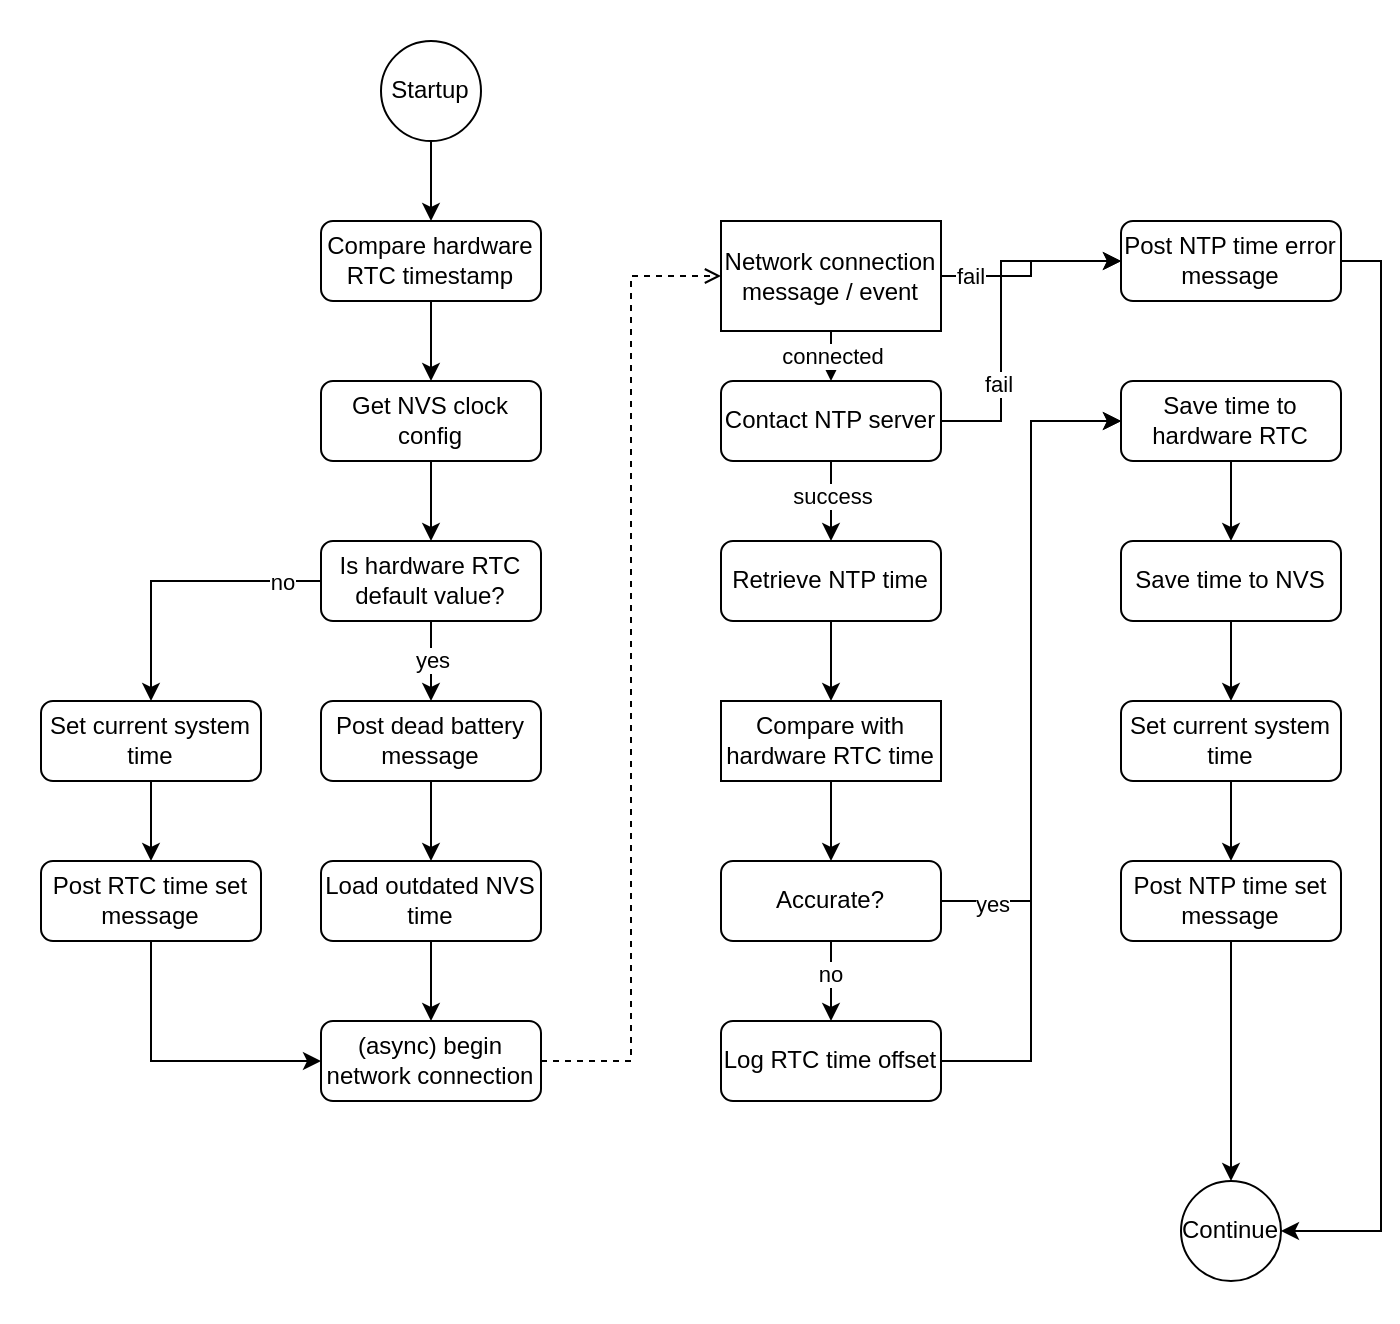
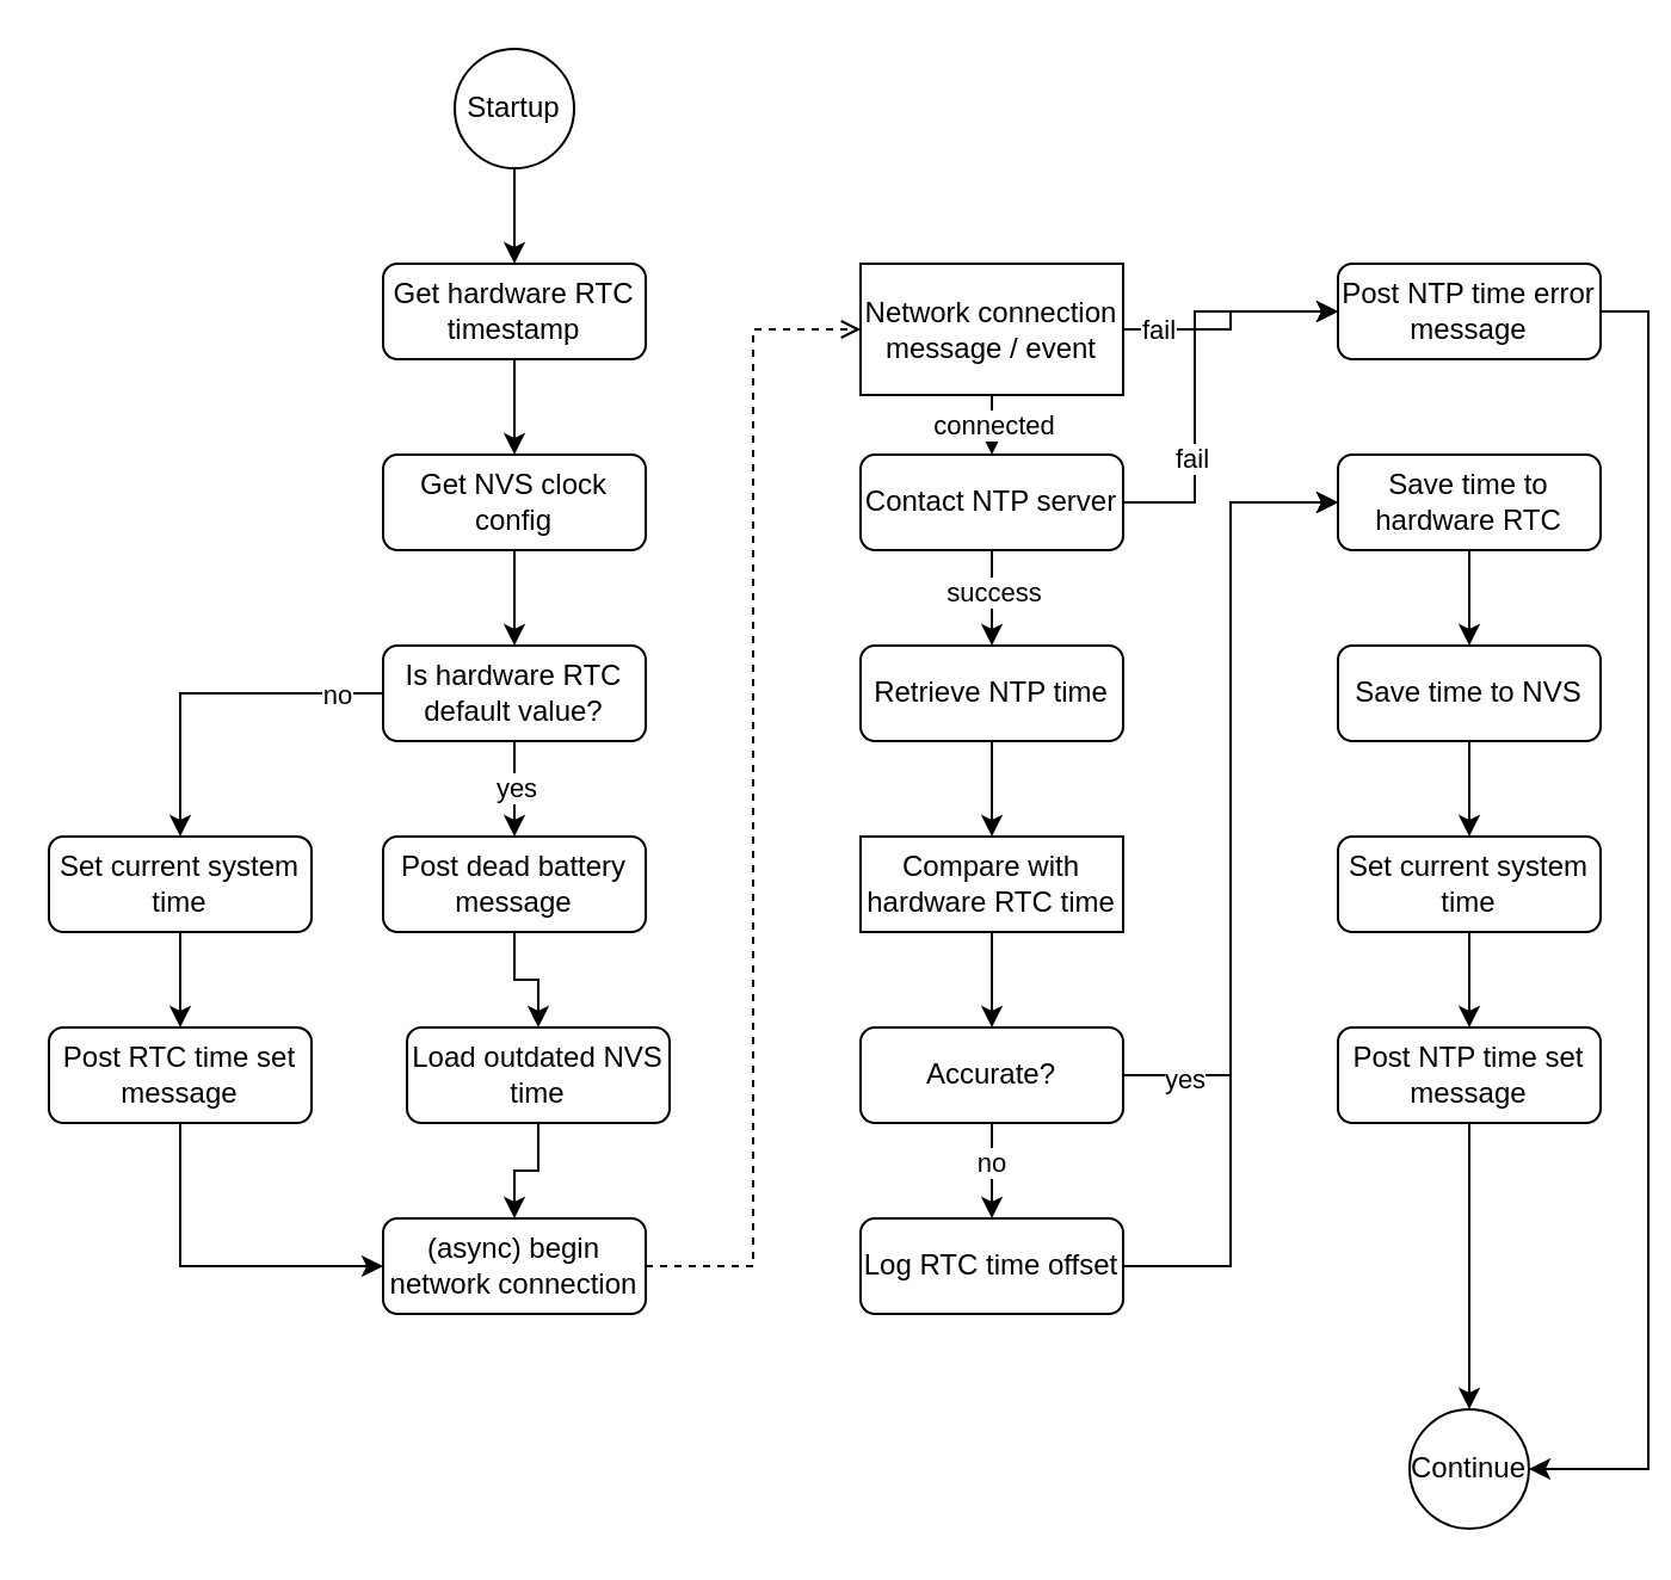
  <mxCell id="0" />
  <mxCell id="1" parent="0" />
  <mxCell id="2" style="edgeStyle=orthogonalEdgeStyle;rounded=0;orthogonalLoop=1;jettySize=auto;html=1;exitX=0.5;exitY=1;exitDx=0;exitDy=0;entryX=0.5;entryY=0;entryDx=0;entryDy=0;" edge="1" parent="1" source="3" target="5"><mxGeometry relative="1" as="geometry" /></mxCell>
  <mxCell id="3" value="Startup" style="ellipse;whiteSpace=wrap;html=1;aspect=fixed;" vertex="1" parent="1"><mxGeometry x="190" y="20" width="50" height="50" as="geometry" /></mxCell>
  <mxCell id="4" style="edgeStyle=orthogonalEdgeStyle;rounded=0;orthogonalLoop=1;jettySize=auto;html=1;exitX=0.5;exitY=1;exitDx=0;exitDy=0;entryX=0.5;entryY=0;entryDx=0;entryDy=0;" edge="1" parent="1" source="5" target="7"><mxGeometry relative="1" as="geometry" /></mxCell>
- <mxCell id="5" value="Compare hardware RTC timestamp" style="rounded=1;whiteSpace=wrap;html=1;" vertex="1" parent="1"><mxGeometry y="110" width="110" height="40" as="geometry" x="160" /></mxCell>
+ <mxCell id="5" value="Get hardware RTC timestamp" style="rounded=1;whiteSpace=wrap;html=1;" vertex="1" parent="1"><mxGeometry y="110" width="110" height="40" as="geometry" x="160" /></mxCell>
  <mxCell id="6" style="edgeStyle=orthogonalEdgeStyle;rounded=0;orthogonalLoop=1;jettySize=auto;html=1;exitX=0.5;exitY=1;exitDx=0;exitDy=0;entryX=0.5;entryY=0;entryDx=0;entryDy=0;" edge="1" parent="1" source="7" target="12"><mxGeometry relative="1" as="geometry" /></mxCell>
  <mxCell id="7" value="Get NVS clock config" style="rounded=1;whiteSpace=wrap;html=1;" vertex="1" parent="1"><mxGeometry y="190" width="110" height="40" as="geometry" x="160" /></mxCell>
  <mxCell id="8" style="edgeStyle=orthogonalEdgeStyle;rounded=0;orthogonalLoop=1;jettySize=auto;html=1;entryX=0.5;entryY=0;entryDx=0;entryDy=0;exitX=0;exitY=0.5;exitDx=0;exitDy=0;" edge="1" parent="1" source="12" target="44"><mxGeometry relative="1" as="geometry"><mxPoint x="300" y="360" as="sourcePoint" /><Array as="points"><mxPoint x="75" y="290" /></Array></mxGeometry></mxCell>
  <mxCell id="9" value="no" style="edgeLabel;html=1;align=center;verticalAlign=middle;resizable=0;points=[];" vertex="1" connectable="0" parent="8"><mxGeometry x="-0.875" y="1" relative="1" as="geometry"><mxPoint x="-11" y="-1" as="offset" /></mxGeometry></mxCell>
  <mxCell id="10" style="edgeStyle=orthogonalEdgeStyle;rounded=0;orthogonalLoop=1;jettySize=auto;html=1;exitX=0.5;exitY=1;exitDx=0;exitDy=0;entryX=0.5;entryY=0;entryDx=0;entryDy=0;" edge="1" parent="1" source="12" target="14"><mxGeometry relative="1" as="geometry" /></mxCell>
  <mxCell id="11" value="yes" style="edgeLabel;html=1;align=center;verticalAlign=middle;resizable=0;points=[];" vertex="1" connectable="0" parent="10"><mxGeometry x="-0.05" relative="1" as="geometry"><mxPoint as="offset" /></mxGeometry></mxCell>
  <mxCell id="12" value="Is hardware RTC default value?" style="rounded=1;whiteSpace=wrap;html=1;" vertex="1" parent="1"><mxGeometry y="270" width="110" height="40" as="geometry" x="160" /></mxCell>
  <mxCell id="13" style="edgeStyle=orthogonalEdgeStyle;rounded=0;orthogonalLoop=1;jettySize=auto;html=1;exitX=0.5;exitY=1;exitDx=0;exitDy=0;entryX=0.5;entryY=0;entryDx=0;entryDy=0;" edge="1" parent="1" source="14" target="54"><mxGeometry relative="1" as="geometry" /></mxCell>
  <mxCell id="14" value="Post dead battery message" style="rounded=1;whiteSpace=wrap;html=1;" vertex="1" parent="1"><mxGeometry y="350" width="110" height="40" as="geometry" x="160" /></mxCell>
  <mxCell id="15" style="edgeStyle=orthogonalEdgeStyle;rounded=0;orthogonalLoop=1;jettySize=auto;html=1;exitX=1;exitY=0.5;exitDx=0;exitDy=0;entryX=0;entryY=0.5;entryDx=0;entryDy=0;dashed=1;endArrow=open;endFill=0;" edge="1" parent="1" source="16" target="21"><mxGeometry relative="1" as="geometry" /></mxCell>
  <mxCell id="16" value="(async) begin network connection" style="rounded=1;whiteSpace=wrap;html=1;" vertex="1" parent="1"><mxGeometry y="510" width="110" height="40" as="geometry" x="160" /></mxCell>
  <mxCell id="17" style="edgeStyle=orthogonalEdgeStyle;rounded=0;orthogonalLoop=1;jettySize=auto;html=1;exitX=0.5;exitY=1;exitDx=0;exitDy=0;entryX=0.5;entryY=0;entryDx=0;entryDy=0;" edge="1" parent="1" source="21" target="26"><mxGeometry relative="1" as="geometry" /></mxCell>
  <mxCell id="18" value="connected" style="edgeLabel;html=1;align=center;verticalAlign=middle;resizable=0;points=[];" vertex="1" connectable="0" parent="17"><mxGeometry x="-0.05" relative="1" as="geometry"><mxPoint as="offset" /></mxGeometry></mxCell>
  <mxCell id="19" style="edgeStyle=orthogonalEdgeStyle;rounded=0;orthogonalLoop=1;jettySize=auto;html=1;exitX=1;exitY=0.5;exitDx=0;exitDy=0;entryX=0;entryY=0.5;entryDx=0;entryDy=0;" edge="1" parent="1" source="21" target="52"><mxGeometry relative="1" as="geometry" /></mxCell>
  <mxCell id="20" value="fail" style="edgeLabel;html=1;align=center;verticalAlign=middle;resizable=0;points=[];" vertex="1" connectable="0" parent="19"><mxGeometry x="-0.711" relative="1" as="geometry"><mxPoint as="offset" /></mxGeometry></mxCell>
  <mxCell id="21" value="Network connection message / event" style="rounded=0;whiteSpace=wrap;html=1;" vertex="1" parent="1"><mxGeometry x="360" y="110" width="110" height="55" as="geometry" /></mxCell>
  <mxCell id="22" style="edgeStyle=orthogonalEdgeStyle;rounded=0;orthogonalLoop=1;jettySize=auto;html=1;exitX=0.5;exitY=1;exitDx=0;exitDy=0;entryX=0.5;entryY=0;entryDx=0;entryDy=0;" edge="1" parent="1" source="26" target="30"><mxGeometry relative="1" as="geometry" /></mxCell>
  <mxCell id="23" value="success" style="edgeLabel;html=1;align=center;verticalAlign=middle;resizable=0;points=[];" vertex="1" connectable="0" parent="22"><mxGeometry x="-0.15" relative="1" as="geometry"><mxPoint as="offset" /></mxGeometry></mxCell>
  <mxCell id="24" style="edgeStyle=orthogonalEdgeStyle;rounded=0;orthogonalLoop=1;jettySize=auto;html=1;exitX=1;exitY=0.5;exitDx=0;exitDy=0;entryX=0;entryY=0.5;entryDx=0;entryDy=0;" edge="1" parent="1" source="26" target="52"><mxGeometry relative="1" as="geometry"><Array as="points"><mxPoint x="500" y="210" /><mxPoint x="500" y="130" /></Array></mxGeometry></mxCell>
  <mxCell id="25" value="fail" style="edgeLabel;html=1;align=center;verticalAlign=middle;resizable=0;points=[];" vertex="1" connectable="0" parent="24"><mxGeometry x="-0.423" y="2" relative="1" as="geometry"><mxPoint as="offset" /></mxGeometry></mxCell>
  <mxCell id="26" value="Contact NTP server" style="rounded=1;whiteSpace=wrap;html=1;" vertex="1" parent="1"><mxGeometry x="360" y="190" width="110" height="40" as="geometry" /></mxCell>
  <mxCell id="27" style="edgeStyle=orthogonalEdgeStyle;rounded=0;orthogonalLoop=1;jettySize=auto;html=1;exitX=0.5;exitY=1;exitDx=0;exitDy=0;entryX=0.5;entryY=0;entryDx=0;entryDy=0;" edge="1" parent="1" source="28" target="35"><mxGeometry relative="1" as="geometry" /></mxCell>
  <mxCell id="28" value="Compare with hardware RTC time" style="whiteSpace=wrap;html=1;rounded=0;" vertex="1" parent="1"><mxGeometry x="360" y="350" width="110" height="40" as="geometry" /></mxCell>
  <mxCell id="29" style="edgeStyle=orthogonalEdgeStyle;rounded=0;orthogonalLoop=1;jettySize=auto;html=1;exitX=0.5;exitY=1;exitDx=0;exitDy=0;entryX=0.5;entryY=0;entryDx=0;entryDy=0;" edge="1" parent="1" source="30" target="28"><mxGeometry relative="1" as="geometry" /></mxCell>
  <mxCell id="30" value="Retrieve NTP time" style="rounded=1;whiteSpace=wrap;html=1;" vertex="1" parent="1"><mxGeometry x="360" y="270" width="110" height="40" as="geometry" /></mxCell>
  <mxCell id="31" style="edgeStyle=orthogonalEdgeStyle;rounded=0;orthogonalLoop=1;jettySize=auto;html=1;exitX=0.5;exitY=1;exitDx=0;exitDy=0;entryX=0.5;entryY=0;entryDx=0;entryDy=0;" edge="1" parent="1" source="35" target="42"><mxGeometry relative="1" as="geometry" /></mxCell>
  <mxCell id="32" value="no" style="edgeLabel;html=1;align=center;verticalAlign=middle;resizable=0;points=[];" vertex="1" connectable="0" parent="31"><mxGeometry x="-0.2" y="-1" relative="1" as="geometry"><mxPoint as="offset" /></mxGeometry></mxCell>
  <mxCell id="33" style="edgeStyle=orthogonalEdgeStyle;rounded=0;orthogonalLoop=1;jettySize=auto;html=1;exitX=1;exitY=0.5;exitDx=0;exitDy=0;entryX=0;entryY=0.5;entryDx=0;entryDy=0;" edge="1" parent="1" source="35" target="38"><mxGeometry relative="1" as="geometry" /></mxCell>
  <mxCell id="34" value="yes" style="edgeLabel;html=1;align=center;verticalAlign=middle;resizable=0;points=[];" vertex="1" connectable="0" parent="33"><mxGeometry x="-0.849" y="-1" relative="1" as="geometry"><mxPoint as="offset" /></mxGeometry></mxCell>
  <mxCell id="35" value="Accurate?" style="rounded=1;whiteSpace=wrap;html=1;" vertex="1" parent="1"><mxGeometry x="360" y="430" width="110" height="40" as="geometry" /></mxCell>
  <mxCell id="36" value="Continue" style="ellipse;whiteSpace=wrap;html=1;aspect=fixed;" vertex="1" parent="1"><mxGeometry x="590" y="590" width="50" height="50" as="geometry" /></mxCell>
  <mxCell id="37" style="edgeStyle=orthogonalEdgeStyle;rounded=0;orthogonalLoop=1;jettySize=auto;html=1;exitX=0.5;exitY=1;exitDx=0;exitDy=0;entryX=0.5;entryY=0;entryDx=0;entryDy=0;" edge="1" parent="1" source="38" target="40"><mxGeometry relative="1" as="geometry" /></mxCell>
  <mxCell id="38" value="Save time to hardware RTC" style="rounded=1;whiteSpace=wrap;html=1;" vertex="1" parent="1"><mxGeometry x="560" y="190" width="110" height="40" as="geometry" /></mxCell>
  <mxCell id="39" style="edgeStyle=orthogonalEdgeStyle;rounded=0;orthogonalLoop=1;jettySize=auto;html=1;exitX=0.5;exitY=1;exitDx=0;exitDy=0;entryX=0.5;entryY=0;entryDx=0;entryDy=0;" edge="1" parent="1" source="40" target="48"><mxGeometry relative="1" as="geometry" /></mxCell>
  <mxCell id="40" value="Save time to NVS" style="rounded=1;whiteSpace=wrap;html=1;" vertex="1" parent="1"><mxGeometry x="560" y="270" width="110" height="40" as="geometry" /></mxCell>
  <mxCell id="41" style="edgeStyle=orthogonalEdgeStyle;rounded=0;orthogonalLoop=1;jettySize=auto;html=1;exitX=1;exitY=0.5;exitDx=0;exitDy=0;entryX=0;entryY=0.5;entryDx=0;entryDy=0;" edge="1" parent="1" source="42" target="38"><mxGeometry relative="1" as="geometry" /></mxCell>
  <mxCell id="42" value="Log RTC time offset" style="rounded=1;whiteSpace=wrap;html=1;" vertex="1" parent="1"><mxGeometry x="360" y="510" width="110" height="40" as="geometry" /></mxCell>
  <mxCell id="43" style="edgeStyle=orthogonalEdgeStyle;rounded=0;orthogonalLoop=1;jettySize=auto;html=1;exitX=0.5;exitY=1;exitDx=0;exitDy=0;entryX=0.5;entryY=0;entryDx=0;entryDy=0;" edge="1" parent="1" source="44" target="46"><mxGeometry relative="1" as="geometry" /></mxCell>
  <mxCell id="44" value="Set current system time" style="rounded=1;whiteSpace=wrap;html=1;" vertex="1" parent="1"><mxGeometry x="20" y="350" width="110" height="40" as="geometry" /></mxCell>
  <mxCell id="45" style="edgeStyle=orthogonalEdgeStyle;rounded=0;orthogonalLoop=1;jettySize=auto;html=1;exitX=0.5;exitY=1;exitDx=0;exitDy=0;entryX=0;entryY=0.5;entryDx=0;entryDy=0;" edge="1" parent="1" source="46" target="16"><mxGeometry relative="1" as="geometry" /></mxCell>
  <mxCell id="46" value="Post RTC time set message" style="rounded=1;whiteSpace=wrap;html=1;" vertex="1" parent="1"><mxGeometry x="20" y="430" width="110" height="40" as="geometry" /></mxCell>
  <mxCell id="47" style="edgeStyle=orthogonalEdgeStyle;rounded=0;orthogonalLoop=1;jettySize=auto;html=1;exitX=0.5;exitY=1;exitDx=0;exitDy=0;entryX=0.5;entryY=0;entryDx=0;entryDy=0;" edge="1" parent="1" source="48" target="50"><mxGeometry relative="1" as="geometry" /></mxCell>
  <mxCell id="48" value="Set current system time" style="rounded=1;whiteSpace=wrap;html=1;" vertex="1" parent="1"><mxGeometry x="560" y="350" width="110" height="40" as="geometry" /></mxCell>
  <mxCell id="49" style="edgeStyle=orthogonalEdgeStyle;rounded=0;orthogonalLoop=1;jettySize=auto;html=1;exitX=0.5;exitY=1;exitDx=0;exitDy=0;entryX=0.5;entryY=0;entryDx=0;entryDy=0;" edge="1" parent="1" source="50" target="36"><mxGeometry relative="1" as="geometry" /></mxCell>
  <mxCell id="50" value="Post NTP time set message" style="rounded=1;whiteSpace=wrap;html=1;" vertex="1" parent="1"><mxGeometry x="560" y="430" width="110" height="40" as="geometry" /></mxCell>
  <mxCell id="51" style="edgeStyle=orthogonalEdgeStyle;rounded=0;orthogonalLoop=1;jettySize=auto;html=1;exitX=1;exitY=0.5;exitDx=0;exitDy=0;entryX=1;entryY=0.5;entryDx=0;entryDy=0;" edge="1" parent="1" source="52" target="36"><mxGeometry relative="1" as="geometry" /></mxCell>
  <mxCell id="52" value="Post NTP time error message" style="rounded=1;whiteSpace=wrap;html=1;" vertex="1" parent="1"><mxGeometry x="560" y="110" width="110" height="40" as="geometry" /></mxCell>
  <mxCell id="53" style="edgeStyle=orthogonalEdgeStyle;rounded=0;orthogonalLoop=1;jettySize=auto;html=1;exitX=0.5;exitY=1;exitDx=0;exitDy=0;entryX=0.5;entryY=0;entryDx=0;entryDy=0;" edge="1" parent="1" source="54" target="16"><mxGeometry relative="1" as="geometry" /></mxCell>
- <mxCell id="54" value="Load outdated NVS time" style="rounded=1;whiteSpace=wrap;html=1;" vertex="1" parent="1"><mxGeometry y="430" width="110" height="40" as="geometry" x="160" /></mxCell>
+ <mxCell id="54" value="Load outdated NVS time" style="rounded=1;whiteSpace=wrap;html=1;" vertex="1" parent="1"><mxGeometry x="170" y="430" width="110" height="40" as="geometry" /></mxCell>
